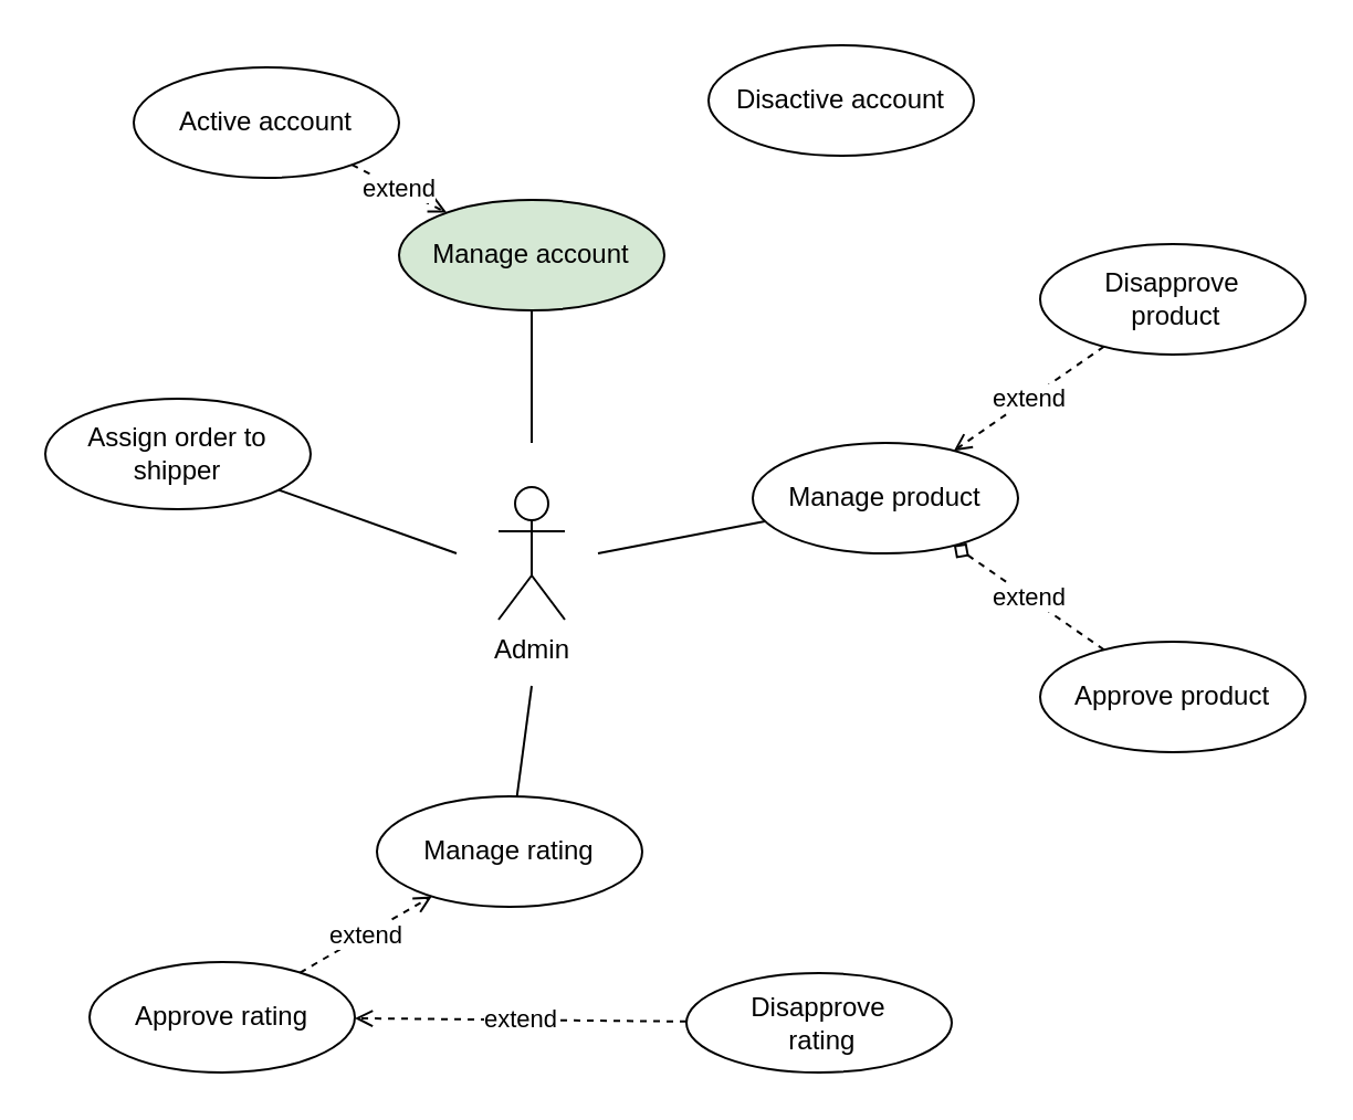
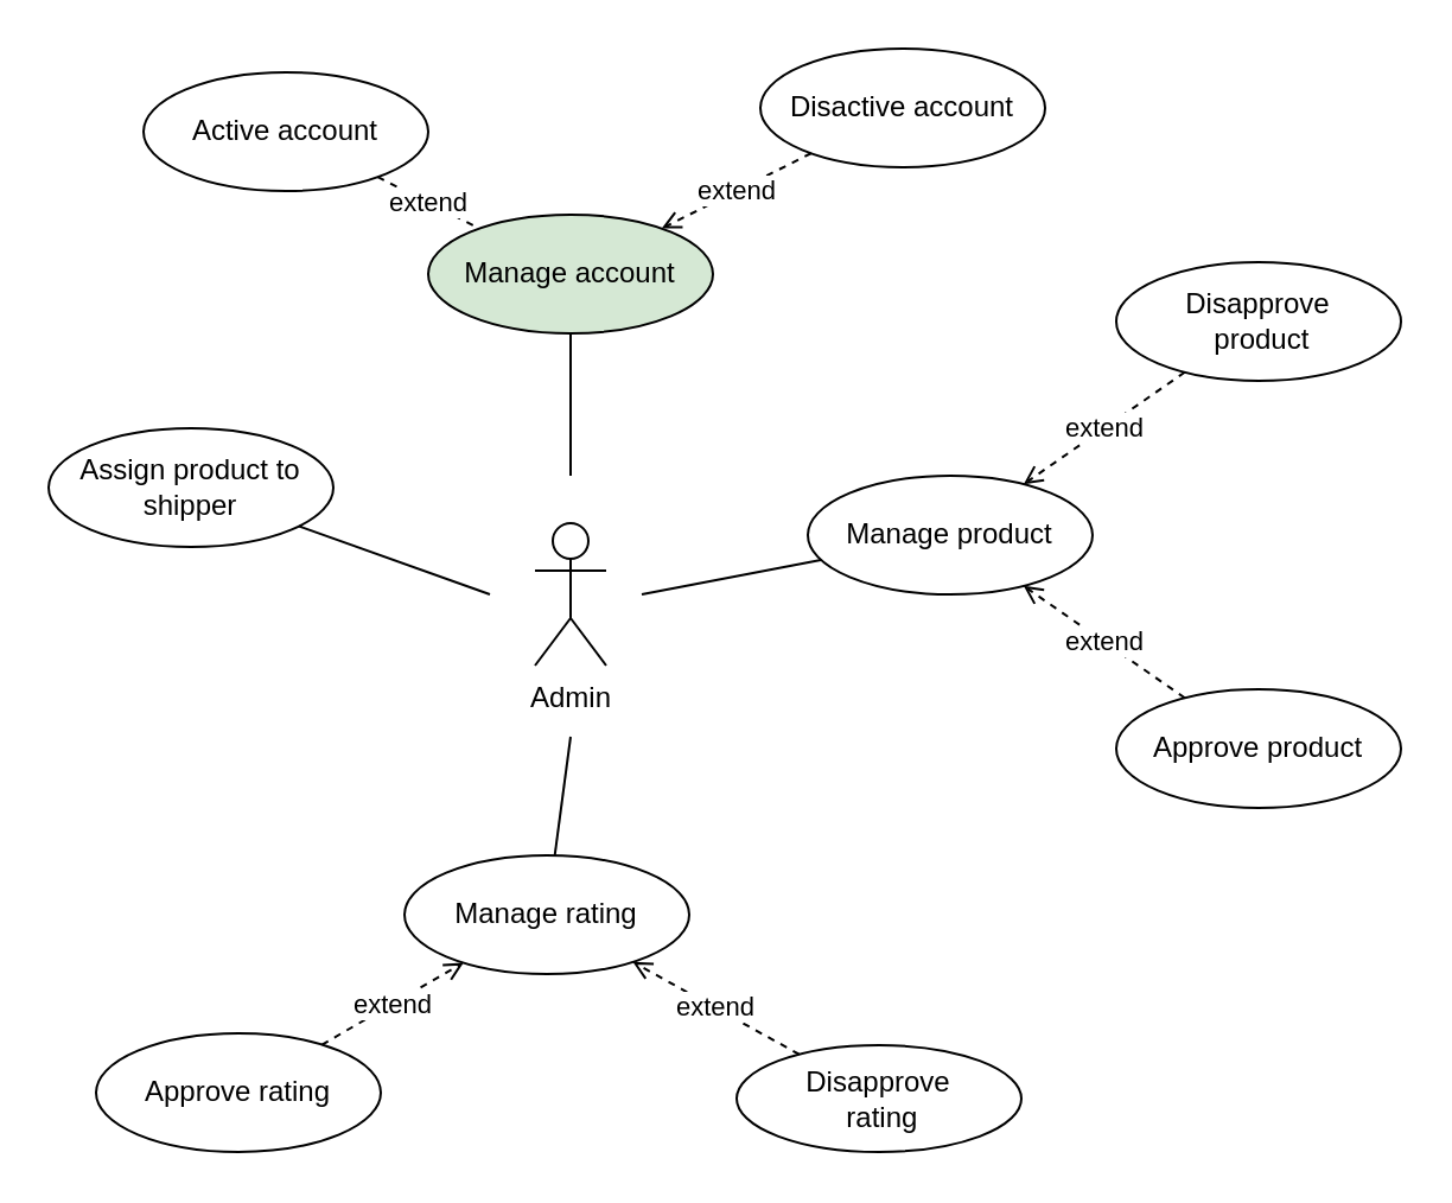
  <mxCell id="0" />
  <mxCell id="1" parent="0" />
  <mxCell id="2" value="Admin" style="shape=umlActor;verticalLabelPosition=bottom;verticalAlign=top;html=1;outlineConnect=0;" parent="1" vertex="1"><mxGeometry x="225" y="220" width="30" height="60" as="geometry" /></mxCell>
  <mxCell id="3" value="Manage account" style="ellipse;whiteSpace=wrap;html=1;fillColor=#d5e8d4;" parent="1" vertex="1"><mxGeometry x="180" y="90" width="120" height="50" as="geometry" /></mxCell>
  <mxCell id="4" value="Manage product" style="ellipse;whiteSpace=wrap;html=1;" parent="1" vertex="1"><mxGeometry x="340" y="200" width="120" height="50" as="geometry" /></mxCell>
  <mxCell id="5" value="Manage rating" style="ellipse;whiteSpace=wrap;html=1;" parent="1" vertex="1"><mxGeometry x="170" y="360" width="120" height="50" as="geometry" /></mxCell>
  <mxCell id="6" value="Approve rating" style="ellipse;whiteSpace=wrap;html=1;" vertex="1" parent="1"><mxGeometry x="40" y="435" width="120" height="50" as="geometry" /></mxCell>
  <mxCell id="7" value="Disapprove&lt;br&gt;&amp;nbsp;rating" style="ellipse;whiteSpace=wrap;html=1;" vertex="1" parent="1"><mxGeometry x="310" y="440" width="120" height="45" as="geometry" /></mxCell>
  <mxCell id="8" value="Approve product" style="ellipse;whiteSpace=wrap;html=1;" vertex="1" parent="1"><mxGeometry x="470" y="290" width="120" height="50" as="geometry" /></mxCell>
  <mxCell id="9" value="Disapprove&lt;br&gt;&amp;nbsp;product" style="ellipse;whiteSpace=wrap;html=1;" vertex="1" parent="1"><mxGeometry x="470" y="110" width="120" height="50" as="geometry" /></mxCell>
  <mxCell id="10" value="Active account" style="ellipse;whiteSpace=wrap;html=1;" vertex="1" parent="1"><mxGeometry x="60" y="30" width="120" height="50" as="geometry" /></mxCell>
  <mxCell id="11" value="Disactive account" style="ellipse;whiteSpace=wrap;html=1;" vertex="1" parent="1"><mxGeometry x="320" y="20" width="120" height="50" as="geometry" /></mxCell>
  <mxCell id="12" value="" style="endArrow=none;html=1;rounded=0;" edge="1" parent="1" target="4"><mxGeometry width="50" height="50" relative="1" as="geometry"><mxPoint x="270" y="250" as="sourcePoint" /><mxPoint x="320" y="220" as="targetPoint" /></mxGeometry></mxCell>
  <mxCell id="13" value="" style="endArrow=none;html=1;rounded=0;" edge="1" parent="1" source="5"><mxGeometry width="50" height="50" relative="1" as="geometry"><mxPoint x="230" y="330" as="sourcePoint" /><mxPoint x="240" y="310" as="targetPoint" /></mxGeometry></mxCell>
  <mxCell id="14" value="" style="endArrow=none;html=1;rounded=0;" edge="1" parent="1" target="3"><mxGeometry width="50" height="50" relative="1" as="geometry"><mxPoint x="240" y="200" as="sourcePoint" /><mxPoint x="280" y="280" as="targetPoint" /></mxGeometry></mxCell>
  <mxCell id="15" value="extend" style="endArrow=open;dashed=1;html=1;rounded=0;endFill=0;" edge="1" parent="1" source="6" target="5"><mxGeometry width="50" height="50" relative="1" as="geometry"><mxPoint x="120" y="450" as="sourcePoint" /><mxPoint x="170" y="400" as="targetPoint" /></mxGeometry></mxCell>
- <mxCell id="16" value="extend" style="endArrow=open;dashed=1;html=1;rounded=0;endFill=0;" edge="1" parent="1" source="7" target="6"><mxGeometry width="50" height="50" relative="1" as="geometry"><mxPoint x="250" y="510" as="sourcePoint" /><mxPoint x="209.311" y="416.482" as="targetPoint" /></mxGeometry></mxCell>
- <mxCell id="17" value="extend" style="endArrow=diamond;dashed=1;html=1;rounded=0;endFill=0;" edge="1" parent="1" source="8" target="4"><mxGeometry width="50" height="50" relative="1" as="geometry"><mxPoint x="310.91" y="442.821" as="sourcePoint" /><mxPoint x="271.686" y="416.23" as="targetPoint" /></mxGeometry></mxCell>
+ <mxCell id="16" value="extend" style="endArrow=open;dashed=1;html=1;rounded=0;endFill=0;" edge="1" parent="1" source="7" target="5"><mxGeometry width="50" height="50" relative="1" as="geometry"><mxPoint x="250" y="510" as="sourcePoint" /><mxPoint x="209.311" y="416.482" as="targetPoint" /></mxGeometry></mxCell>
+ <mxCell id="17" value="extend" style="endArrow=open;dashed=1;html=1;rounded=0;endFill=0;" edge="1" parent="1" source="8" target="4"><mxGeometry width="50" height="50" relative="1" as="geometry"><mxPoint x="310.91" y="442.821" as="sourcePoint" /><mxPoint x="271.686" y="416.23" as="targetPoint" /></mxGeometry></mxCell>
  <mxCell id="18" value="extend" style="endArrow=open;dashed=1;html=1;rounded=0;endFill=0;" edge="1" parent="1" source="9" target="4"><mxGeometry width="50" height="50" relative="1" as="geometry"><mxPoint x="479.17" y="283.553" as="sourcePoint" /><mxPoint x="440.689" y="256.482" as="targetPoint" /></mxGeometry></mxCell>
- <mxCell id="20" value="extend" style="endArrow=open;dashed=1;html=1;rounded=0;endFill=0;" edge="1" parent="1" source="10" target="3"><mxGeometry width="50" height="50" relative="1" as="geometry"><mxPoint x="331.308" y="84.107" as="sourcePoint" /><mxPoint x="288.411" y="105.794" as="targetPoint" /></mxGeometry></mxCell>
- <mxCell id="21" value="Assign order to shipper" style="ellipse;whiteSpace=wrap;html=1;" vertex="1" parent="1"><mxGeometry x="20" y="180" width="120" height="50" as="geometry" /></mxCell>
+ <mxCell id="19" value="extend" style="endArrow=open;dashed=1;html=1;rounded=0;endFill=0;" edge="1" parent="1" source="11" target="3"><mxGeometry width="50" height="50" relative="1" as="geometry"><mxPoint x="494.852" y="185.262" as="sourcePoint" /><mxPoint x="444.874" y="214.657" as="targetPoint" /></mxGeometry></mxCell>
+ <mxCell id="20" value="extend" style="endArrow=none;dashed=1;html=1;rounded=0;endFill=0;" edge="1" parent="1" source="10" target="3"><mxGeometry width="50" height="50" relative="1" as="geometry"><mxPoint x="331.308" y="84.107" as="sourcePoint" /><mxPoint x="288.411" y="105.794" as="targetPoint" /></mxGeometry></mxCell>
+ <mxCell id="21" value="Assign product to shipper" style="ellipse;whiteSpace=wrap;html=1;" vertex="1" parent="1"><mxGeometry x="20" y="180" width="120" height="50" as="geometry" /></mxCell>
  <mxCell id="22" value="" style="endArrow=none;html=1;rounded=0;" edge="1" parent="1" source="21"><mxGeometry width="50" height="50" relative="1" as="geometry"><mxPoint x="130" y="250" as="sourcePoint" /><mxPoint x="206" y="250" as="targetPoint" /></mxGeometry></mxCell>
